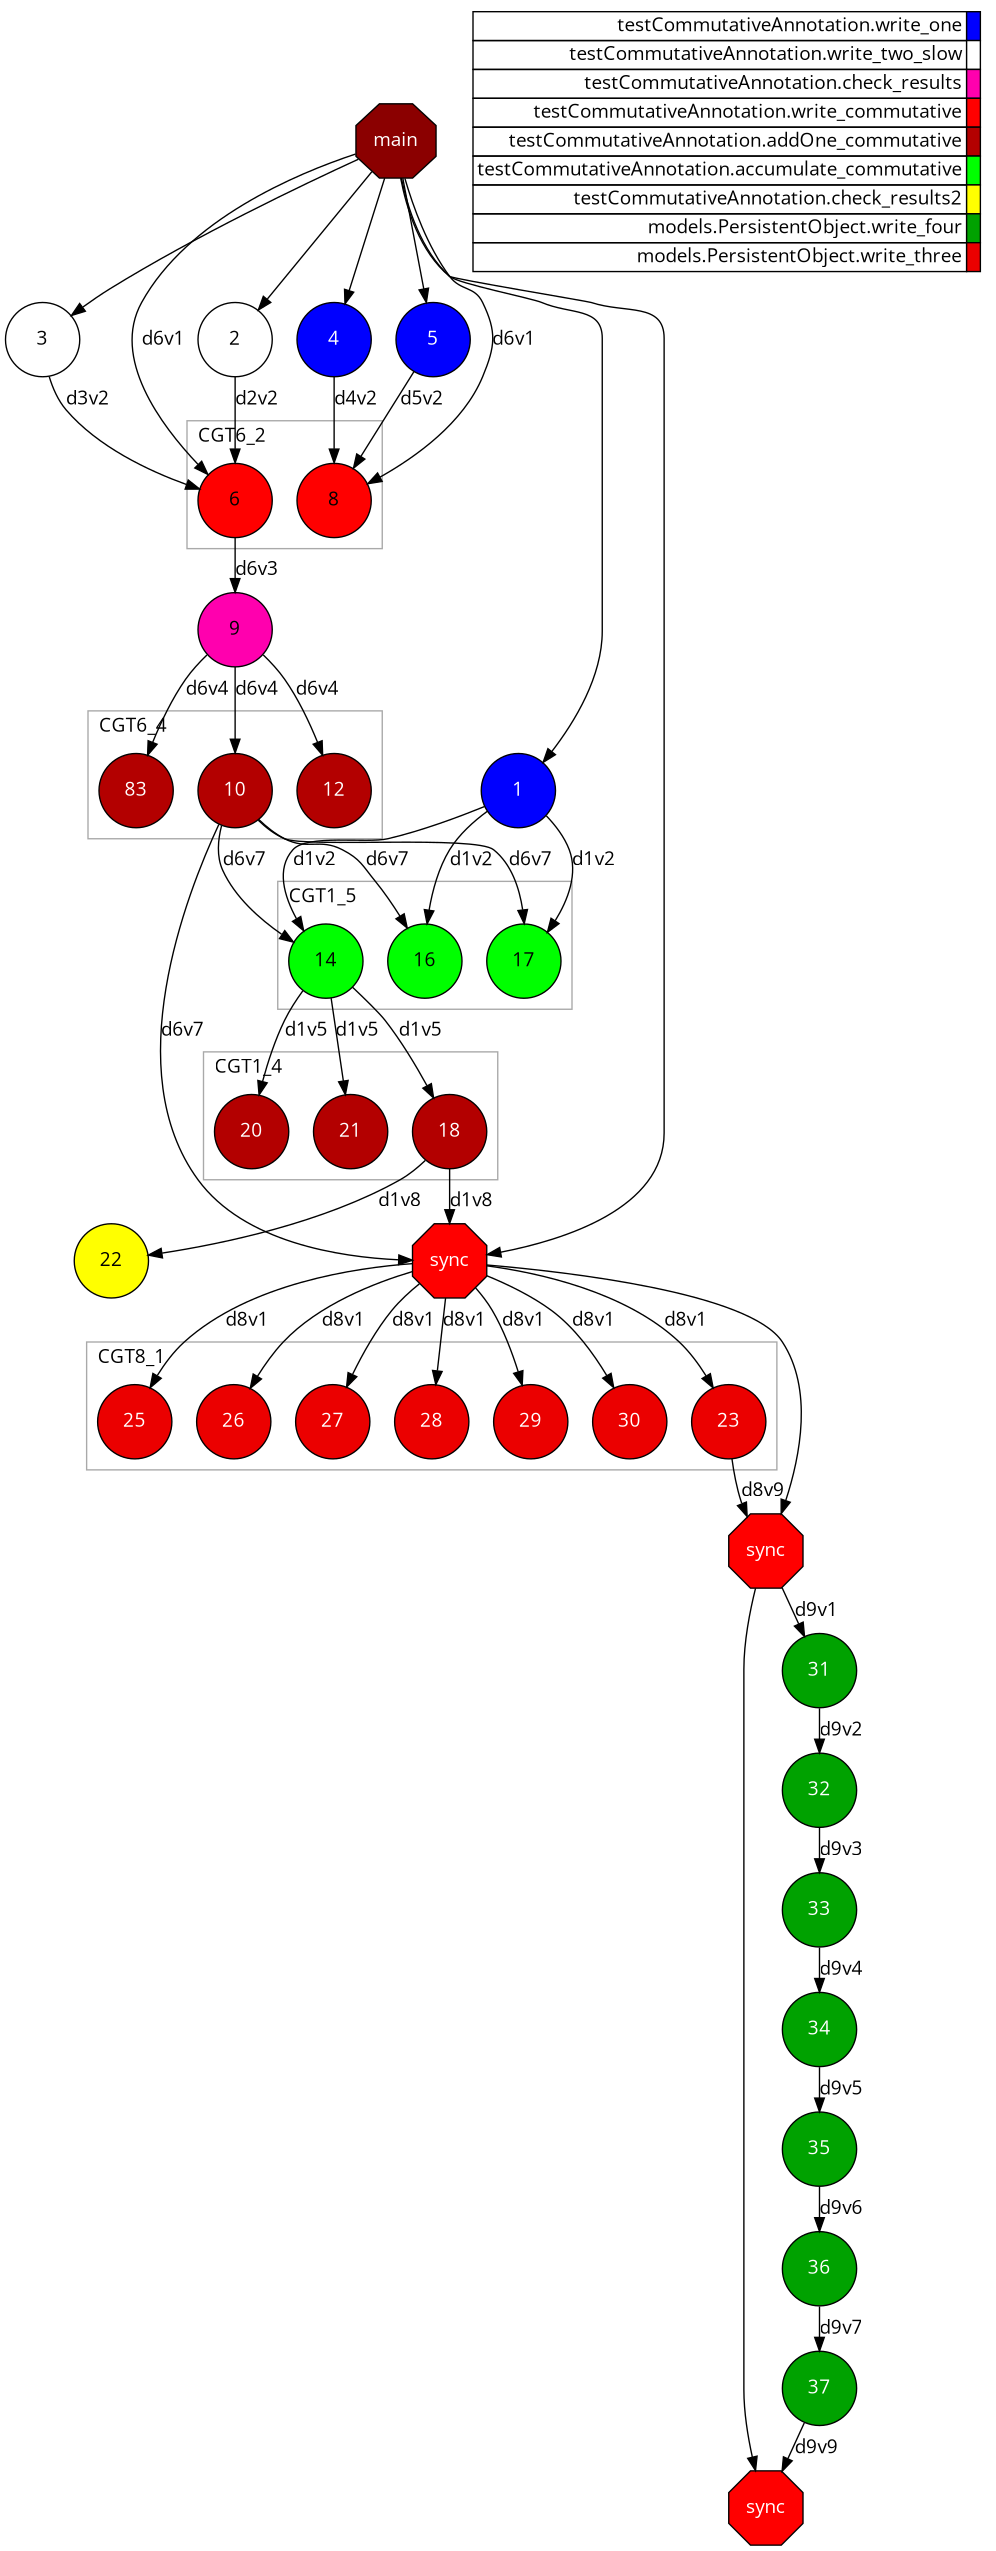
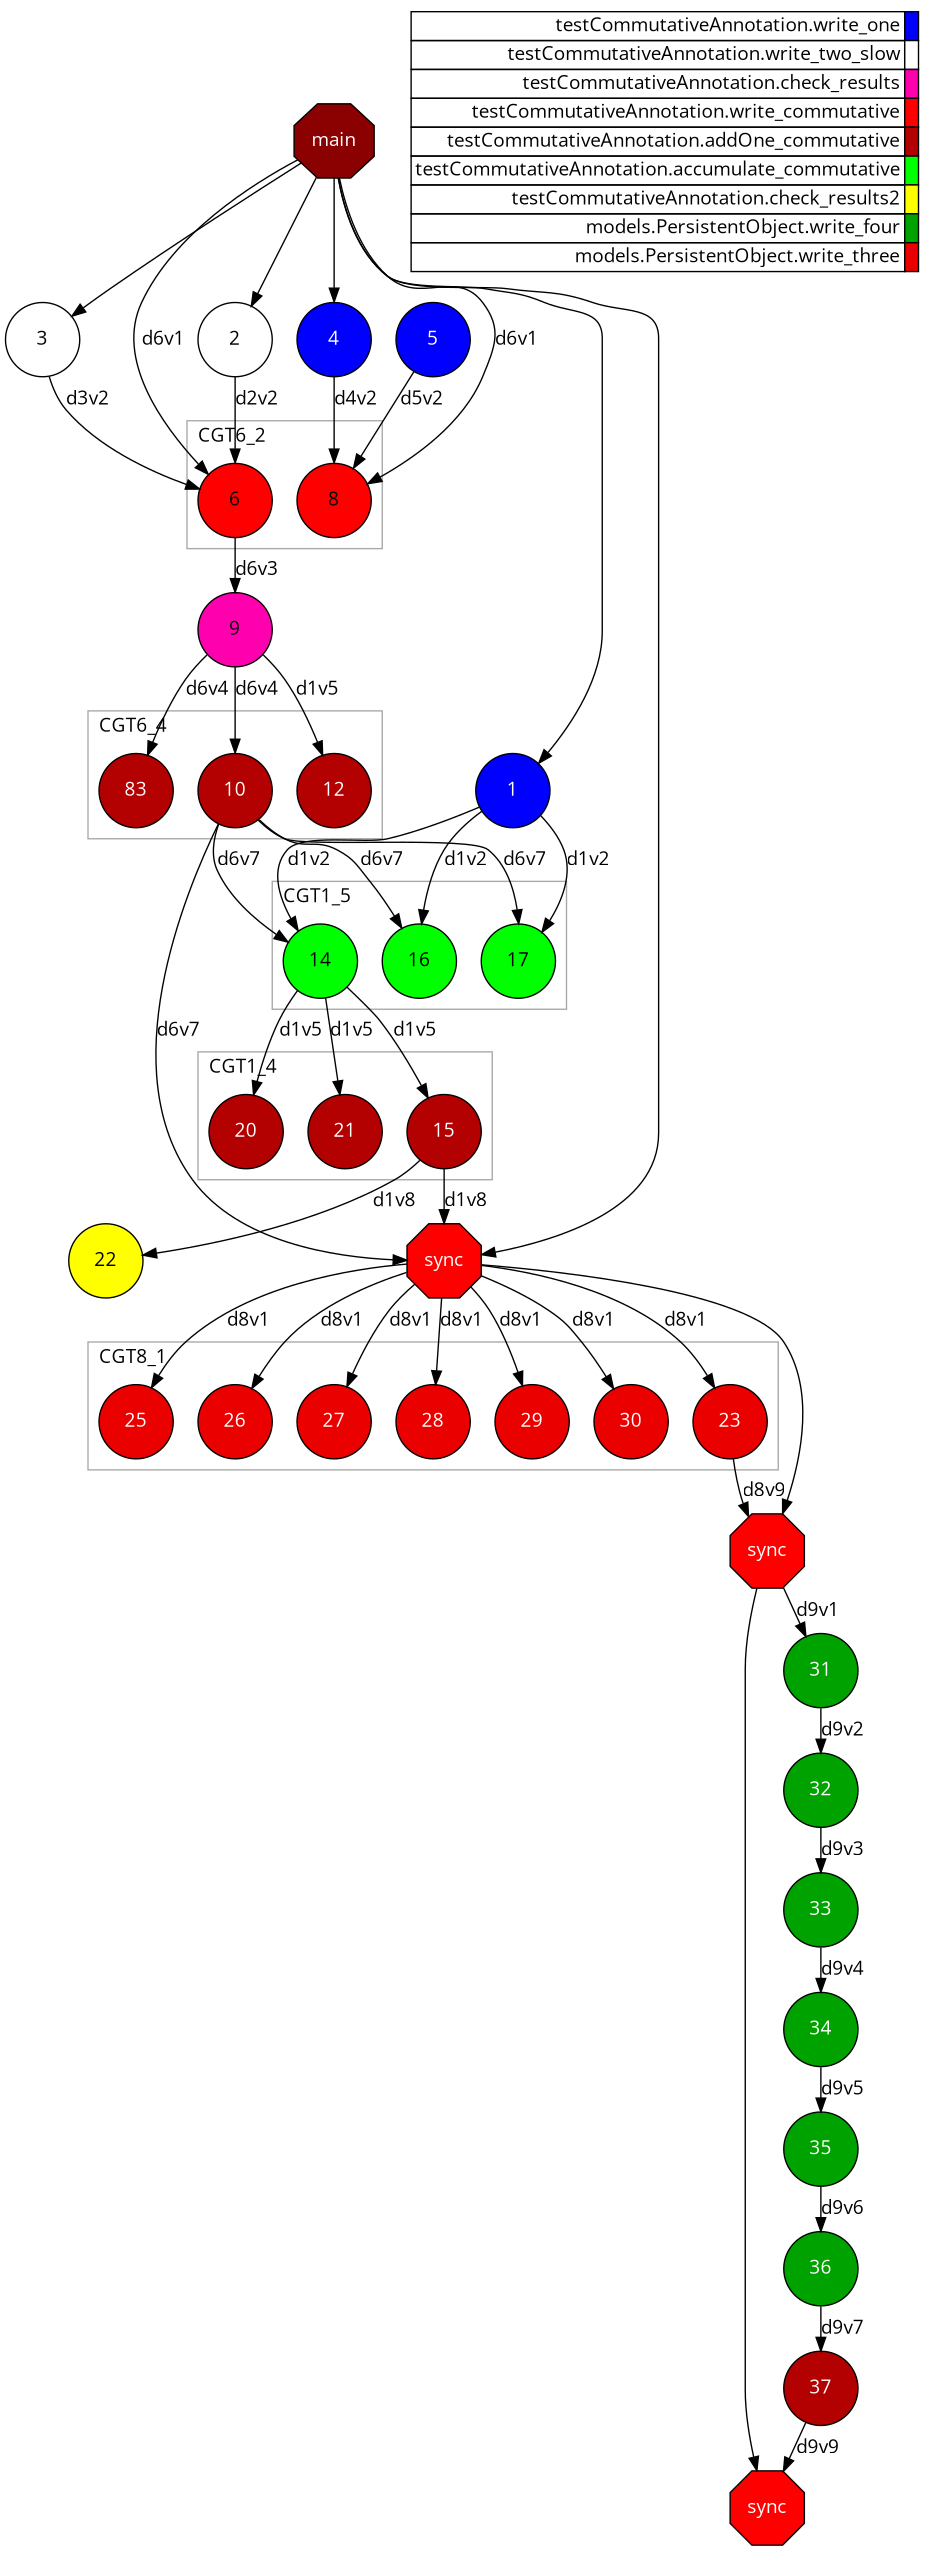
  digraph {
    compound=true
    fontname="Open Sans"
    labeljust=l
    newrank=true
    rankdir=TB
    node [fillcolor="#eb0000" fontcolor="#ffffff" fontname="Open Sans" shape=circle style=filled]
    edge [fontname="Open Sans"]
    6 [fillcolor="#ff0000" fontcolor="#000000" height=0.75]
    8 [fillcolor="#ff0000" fontcolor="#000000" height=0.75]
    10 [fillcolor="#b30000" height=0.75]
    12 [fillcolor="#b30000" height=0.75]
    n5 [fillcolor="#b30000" height=0.75 label=83]
    14 [fillcolor="#00ff00" fontcolor="#000000" height=0.75]
    16 [fillcolor="#00ff00" fontcolor="#000000" height=0.75]
    17 [fillcolor="#00ff00" fontcolor="#000000" height=0.75]
-   18 [fillcolor="#b30000" height=0.75]
+   18 [fillcolor="#b30000" height=0.75 label=15]
    20 [fillcolor="#b30000" height=0.75]
    21 [fillcolor="#b30000" height=0.75]
    23 [height=0.75]
    25 [height=0.75]
    26 [height=0.75]
    27 [height=0.75]
    28 [height=0.75]
    29 [height=0.75]
    30 [height=0.75]
    n19 [fillcolor="#8B0000" fontcolor="#FFFFFF" height=0.75 label=main shape=octagon]
    1 [fillcolor="#0000ff" height=0.75]
    2 [fillcolor="#ffffff" fontcolor="#000000" height=0.75]
    3 [fillcolor="#ffffff" fontcolor="#000000" height=0.75]
    4 [fillcolor="#0000ff" height=0.75]
    5 [fillcolor="#0000ff" height=0.75]
    n25 [fillcolor="#ff0000" fontcolor="#FFFFFF" height=0.75 label=sync shape=octagon]
    9 [fillcolor="#ff00ae" fontcolor="#000000" height=0.75]
    22 [fillcolor="#ffff00" fontcolor="#000000" height=0.75]
    n28 [fillcolor="#ff0000" fontcolor="#FFFFFF" height=0.75 label=sync shape=octagon]
    31 [fillcolor="#00a200" height=0.75]
    n30 [fillcolor="#ff0000" fontcolor="#FFFFFF" height=0.75 label=sync shape=octagon]
    32 [fillcolor="#00a200" height=0.75]
    33 [fillcolor="#00a200" height=0.75]
    34 [fillcolor="#00a200" height=0.75]
    35 [fillcolor="#00a200" height=0.75]
    36 [fillcolor="#00a200" height=0.75]
-   37 [fillcolor="#00a200" height=0.75]
+   37 [fillcolor="#b30000" height=0.75]
    n37 [height=0.75 label=<       <table border="0" cellpadding="2" cellspacing="0" cellborder="1"> <tr> <td align="right">testCommutativeAnnotation.write_one</td> <td bgcolor="#0000ff">&nbsp;</td> </tr> <tr> <td align="right">testCommutativeAnnotation.write_two_slow</td> <td bgcolor="#ffffff">&nbsp;</td> </tr> <tr> <td align="right">testCommutativeAnnotation.check_results</td> <td bgcolor="#ff00ae">&nbsp;</td> </tr> <tr> <td align="right">testCommutativeAnnotation.write_commutative</td> <td bgcolor="#ff0000">&nbsp;</td> </tr> <tr> <td align="right">testCommutativeAnnotation.addOne_commutative</td> <td bgcolor="#b30000">&nbsp;</td> </tr> <tr> <td align="right">testCommutativeAnnotation.accumulate_commutative</td> <td bgcolor="#00ff00">&nbsp;</td> </tr> <tr> <td align="right">testCommutativeAnnotation.check_results2</td> <td bgcolor="#ffff00">&nbsp;</td> </tr> <tr> <td align="right">models.PersistentObject.write_four</td> <td bgcolor="#00a200">&nbsp;</td> </tr> <tr> <td align="right">models.PersistentObject.write_three</td> <td bgcolor="#eb0000">&nbsp;</td> </tr>       </table>     > shape=plaintext fillcolor="" fontcolor="" style=""]
    subgraph sub_1 {
      ranksep=0.20
      n19
      1
      2
      3
      4
      5
      n25
      9
      22
      n28
      31
      n30
      32
      33
      34
      35
      36
      37
      subgraph cluster_2 {
        color="#A9A9A9"
        label=CGT6_2
        rank=same
        ranksep=0.20
        shape=rect
        6
        8
      }
      subgraph cluster_3 {
        color="#A9A9A9"
        label=CGT6_4
        rank=same
        ranksep=0.20
        shape=rect
        10
        12
        n5
      }
      subgraph cluster_4 {
        color="#A9A9A9"
        label=CGT1_5
        rank=same
        ranksep=0.20
        shape=rect
        14
        16
        17
      }
      subgraph cluster_5 {
        color="#A9A9A9"
        label=CGT1_4
        rank=same
        ranksep=0.20
        shape=rect
        18
        20
        21
      }
      subgraph cluster_6 {
        color="#A9A9A9"
        label=CGT8_1
        rank=same
        ranksep=0.20
        shape=rect
        23
        25
        26
        27
        28
        29
        30
      }
    }
    subgraph sub_7 {
      label=Legend
      rank=sink
      ranksep=0.20
      n37
    }
    6 -> 9 [label=d6v3]
    10 -> 14 [label=d6v7]
    10 -> 16 [label=d6v7]
    10 -> 17 [label=d6v7]
    10 -> n25 [label=d6v7]
    14 -> 18 [label=d1v5]
    14 -> 20 [label=d1v5]
    14 -> 21 [label=d1v5]
    18 -> n25 [label=d1v8]
    18 -> 22 [label=d1v8]
    23 -> n28 [label=d8v9]
    n19 -> 6 [label=d6v1]
    n19 -> 8 [label=d6v1]
    n19 -> 1
    n19 -> 2
    n19 -> 3
    n19 -> 4
-   n19 -> 5
    n19 -> n25
    1 -> 14 [label=d1v2]
    1 -> 16 [label=d1v2]
    1 -> 17 [label=d1v2]
    2 -> 6 [label=d2v2]
    3 -> 6 [label=d3v2]
    4 -> 8 [label=d4v2]
    5 -> 8 [label=d5v2]
    n25 -> 23 [label=d8v1]
    n25 -> 25 [label=d8v1]
    n25 -> 26 [label=d8v1]
    n25 -> 27 [label=d8v1]
    n25 -> 28 [label=d8v1]
    n25 -> 29 [label=d8v1]
    n25 -> 30 [label=d8v1]
    n25 -> n28
    9 -> 10 [label=d6v4]
-   9 -> 12 [label=d6v4]
+   9 -> 12 [label=d1v5]
    9 -> n5 [label=d6v4]
    n28 -> 31 [label=d9v1]
    n28 -> n30
    31 -> 32 [label=d9v2]
    32 -> 33 [label=d9v3]
    33 -> 34 [label=d9v4]
    34 -> 35 [label=d9v5]
    35 -> 36 [label=d9v6]
    36 -> 37 [label=d9v7]
    37 -> n30 [label=d9v9]
  }
